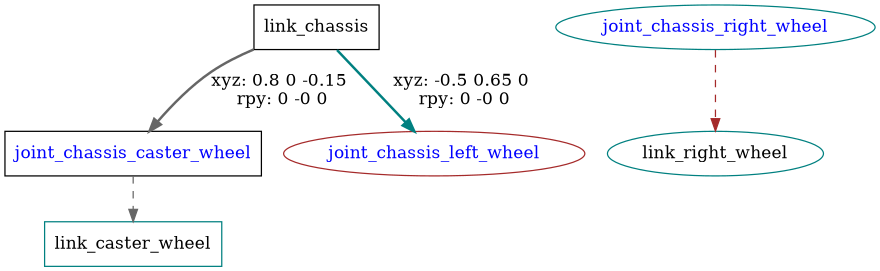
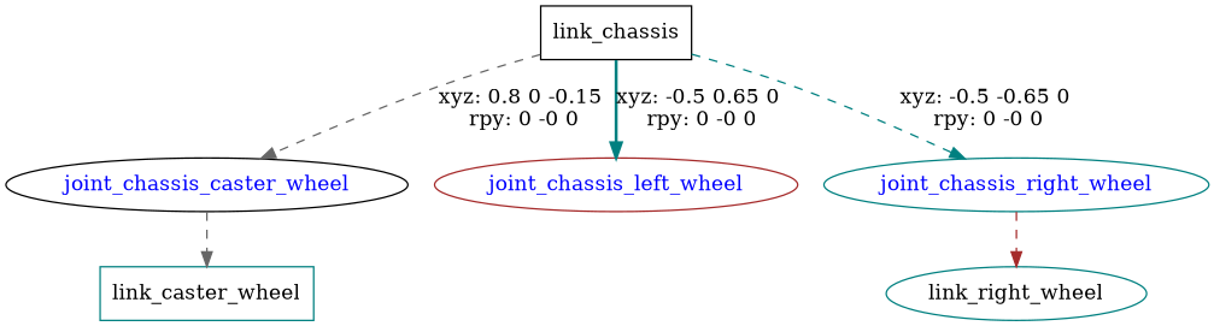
  digraph {
    node [color=teal shape=ellipse]
    edge [color=gray40 style=dashed]
    n1 [color=black label=link_chassis shape=box]
-   joint_chassis_caster_wheel [color=black fontcolor=blue shape=box]
+   joint_chassis_caster_wheel [color=black fontcolor=blue]
    joint_chassis_left_wheel [color=brown fontcolor=blue]
    joint_chassis_right_wheel [fontcolor=blue]
    n5 [label=link_caster_wheel shape=box]
    n6 [label=link_right_wheel]
-   n1 -> joint_chassis_caster_wheel [label="xyz: 0.8 0 -0.15 \nrpy: 0 -0 0" style=bold]
+   n1 -> joint_chassis_caster_wheel [label="xyz: 0.8 0 -0.15 \nrpy: 0 -0 0"]
    n1 -> joint_chassis_left_wheel [color=teal label="xyz: -0.5 0.65 0 \nrpy: 0 -0 0" style=bold]
+   n1 -> joint_chassis_right_wheel [color=teal label="xyz: -0.5 -0.65 0 \nrpy: 0 -0 0"]
    joint_chassis_caster_wheel -> n5
    joint_chassis_right_wheel -> n6 [color=brown]
  }
